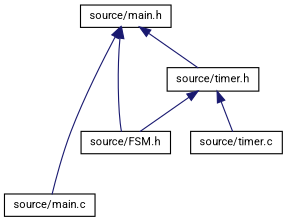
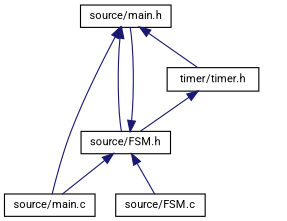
  digraph {
    fontname=Roboto
    node [color=black fillcolor=white fontname=Roboto fontsize=10 shape=record style=filled]
    edge [color=midnightblue dir=back fontname=Roboto fontsize=10 labelfontname=Helvetica labelfontsize=10 style=solid]
    n1 [height=0.2 label="source/main.h" width=0.4]
    n2 [height=0.2 label="source/FSM.h" width=0.4]
    n3 [height=0.2 label="source/main.c" width=0.4]
-   n4 [height=0.2 label="source/timer.h" width=0.4]
-   n6 [height=0.2 label="source/timer.c" width=0.4]
+   n4 [height=0.2 label="timer/timer.h" width=0.4]
+   n5 [height=0.2 label="source/FSM.c" width=0.4]
    n1 -> n2
    n1 -> n3
    n1 -> n4
+   n2 -> n1
+   n2 -> n3
+   n2 -> n5
    n4 -> n2
-   n4 -> n6
  }
